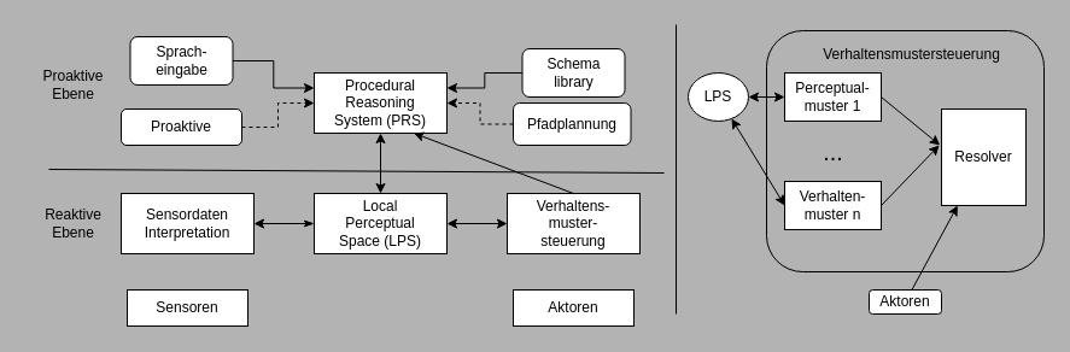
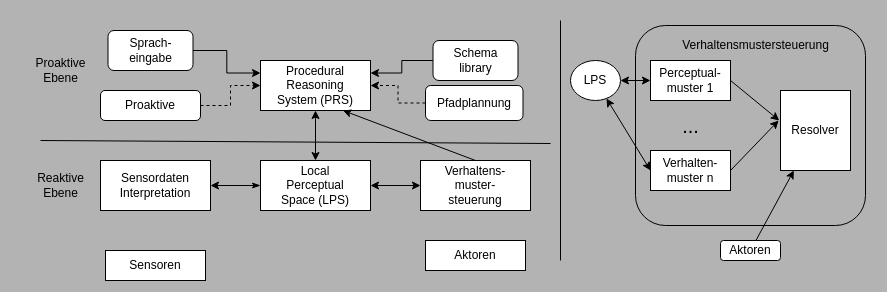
  <mxCell id="0" />
  <mxCell id="1" parent="0" />
  <mxCell id="2" value="&lt;div&gt;Sensordaten&lt;/div&gt;&lt;div&gt;Interpretation&lt;/div&gt;" style="rounded=0;whiteSpace=wrap;html=1;" vertex="1" parent="1"><mxGeometry x="100" y="160" width="110" height="50" as="geometry" /></mxCell>
  <mxCell id="3" style="edgeStyle=orthogonalEdgeStyle;rounded=0;orthogonalLoop=1;jettySize=auto;html=1;startArrow=classicThin;startFill=1;" edge="1" parent="1" source="5" target="2"><mxGeometry relative="1" as="geometry" /></mxCell>
  <mxCell id="4" style="edgeStyle=orthogonalEdgeStyle;rounded=0;orthogonalLoop=1;jettySize=auto;html=1;entryX=0.5;entryY=1;entryDx=0;entryDy=0;startArrow=classic;startFill=1;" edge="1" parent="1" source="5" target="6"><mxGeometry relative="1" as="geometry" /></mxCell>
  <mxCell id="5" value="Local&lt;br&gt;Perceptual&lt;br&gt;Space (LPS)" style="rounded=0;whiteSpace=wrap;html=1;" vertex="1" parent="1"><mxGeometry x="260" y="160" width="110" height="50" as="geometry" /></mxCell>
  <mxCell id="6" value="&lt;div&gt;Procedural&lt;/div&gt;&lt;div&gt;Reasoning&lt;br&gt;System (PRS)&lt;/div&gt;" style="rounded=0;whiteSpace=wrap;html=1;" vertex="1" parent="1"><mxGeometry x="260" y="60" width="110" height="50" as="geometry" /></mxCell>
  <mxCell id="7" style="edgeStyle=orthogonalEdgeStyle;rounded=0;orthogonalLoop=1;jettySize=auto;html=1;entryX=1;entryY=0.5;entryDx=0;entryDy=0;startArrow=classic;startFill=1;" edge="1" parent="1" source="9" target="5"><mxGeometry relative="1" as="geometry" /></mxCell>
  <mxCell id="8" style="rounded=0;orthogonalLoop=1;jettySize=auto;html=1;entryX=0.75;entryY=1;entryDx=0;entryDy=0;exitX=0.5;exitY=0;exitDx=0;exitDy=0;" edge="1" parent="1" source="9" target="6"><mxGeometry relative="1" as="geometry" /></mxCell>
  <mxCell id="9" value="&lt;div&gt;Verhaltens-&lt;/div&gt;&lt;div&gt;muster-&lt;/div&gt;&lt;div&gt;steuerung&lt;br&gt;&lt;/div&gt;" style="rounded=0;whiteSpace=wrap;html=1;" vertex="1" parent="1"><mxGeometry x="420" y="160" width="110" height="50" as="geometry" /></mxCell>
- <mxCell id="10" value="&lt;div&gt;Sensoren&lt;/div&gt;" style="rounded=0;whiteSpace=wrap;html=1;" vertex="1" parent="1"><mxGeometry x="105" y="240" width="100" height="30" as="geometry" /></mxCell>
+ <mxCell id="10" value="&lt;div&gt;Sensoren&lt;/div&gt;" style="rounded=0;whiteSpace=wrap;html=1;" vertex="1" parent="1"><mxGeometry x="105" y="250" width="100" height="30" as="geometry" /></mxCell>
  <mxCell id="11" value="&lt;div&gt;Aktoren&lt;/div&gt;" style="rounded=0;whiteSpace=wrap;html=1;" vertex="1" parent="1"><mxGeometry x="425" y="240" width="100" height="30" as="geometry" /></mxCell>
  <mxCell id="12" style="edgeStyle=orthogonalEdgeStyle;rounded=0;orthogonalLoop=1;jettySize=auto;html=1;entryX=1;entryY=0.25;entryDx=0;entryDy=0;" edge="1" parent="1" source="13" target="6"><mxGeometry relative="1" as="geometry" /></mxCell>
  <mxCell id="13" value="&lt;div&gt;Schema&lt;/div&gt;&lt;div&gt;library&lt;br&gt;&lt;/div&gt;" style="rounded=1;whiteSpace=wrap;html=1;" vertex="1" parent="1"><mxGeometry x="432.5" y="40" width="85" height="40" as="geometry" /></mxCell>
  <mxCell id="14" style="edgeStyle=orthogonalEdgeStyle;rounded=0;orthogonalLoop=1;jettySize=auto;html=1;entryX=0;entryY=0.25;entryDx=0;entryDy=0;" edge="1" parent="1" source="15" target="6"><mxGeometry relative="1" as="geometry" /></mxCell>
  <mxCell id="15" value="&lt;div&gt;Sprach-&lt;/div&gt;&lt;div&gt;eingabe&lt;br&gt;&lt;/div&gt;" style="rounded=1;whiteSpace=wrap;html=1;" vertex="1" parent="1"><mxGeometry x="107.5" y="30" width="85" height="40" as="geometry" /></mxCell>
  <mxCell id="16" style="edgeStyle=orthogonalEdgeStyle;rounded=0;orthogonalLoop=1;jettySize=auto;html=1;entryX=0;entryY=0.5;entryDx=0;entryDy=0;dashed=1;" edge="1" parent="1" source="17" target="6"><mxGeometry relative="1" as="geometry" /></mxCell>
  <mxCell id="17" value="Proaktive" style="rounded=1;whiteSpace=wrap;html=1;" vertex="1" parent="1"><mxGeometry x="100" y="90" width="100" height="30" as="geometry" /></mxCell>
  <mxCell id="18" style="edgeStyle=orthogonalEdgeStyle;rounded=0;orthogonalLoop=1;jettySize=auto;html=1;dashed=1;" edge="1" parent="1" source="19" target="6"><mxGeometry relative="1" as="geometry" /></mxCell>
  <mxCell id="19" value="&lt;div&gt;Pfadplannung&lt;/div&gt;" style="rounded=1;whiteSpace=wrap;html=1;" vertex="1" parent="1"><mxGeometry x="425" y="85" width="97.5" height="35" as="geometry" /></mxCell>
  <mxCell id="20" value="" style="endArrow=none;html=1;rounded=0;" edge="1" parent="1"><mxGeometry width="50" height="50" relative="1" as="geometry"><mxPoint x="40" y="140" as="sourcePoint" /><mxPoint x="550" y="143" as="targetPoint" /></mxGeometry></mxCell>
  <mxCell id="21" value="&lt;div&gt;Proaktive&lt;/div&gt;&lt;div&gt;Ebene&lt;/div&gt;" style="text;html=1;align=center;verticalAlign=middle;resizable=0;points=[];autosize=1;strokeColor=none;fillColor=none;" vertex="1" parent="1"><mxGeometry y="50" width="80" height="40" as="geometry" x="20" /></mxCell>
  <mxCell id="22" value="&lt;div&gt;Reaktive&lt;/div&gt;&lt;div&gt;Ebene&lt;br&gt;&lt;/div&gt;" style="text;html=1;align=center;verticalAlign=middle;resizable=0;points=[];autosize=1;strokeColor=none;fillColor=none;" vertex="1" parent="1"><mxGeometry y="165" width="80" height="40" as="geometry" x="20" /></mxCell>
  <mxCell id="23" style="edgeStyle=orthogonalEdgeStyle;rounded=0;orthogonalLoop=1;jettySize=auto;html=1;entryX=0;entryY=0.5;entryDx=0;entryDy=0;startArrow=classic;startFill=1;" edge="1" parent="1" source="25" target="27"><mxGeometry relative="1" as="geometry" /></mxCell>
  <mxCell id="24" style="rounded=0;orthogonalLoop=1;jettySize=auto;html=1;entryX=0;entryY=0.5;entryDx=0;entryDy=0;startArrow=classic;startFill=1;" edge="1" parent="1" source="25" target="29"><mxGeometry relative="1" as="geometry" /></mxCell>
  <mxCell id="25" value="&lt;div&gt;LPS&lt;/div&gt;" style="ellipse;whiteSpace=wrap;html=1;" vertex="1" parent="1"><mxGeometry x="570" y="60" width="50" height="40" as="geometry" /></mxCell>
  <mxCell id="26" style="rounded=0;orthogonalLoop=1;jettySize=auto;html=1;exitX=1;exitY=0.5;exitDx=0;exitDy=0;entryX=-0.018;entryY=0.375;entryDx=0;entryDy=0;entryPerimeter=0;startArrow=none;startFill=0;" edge="1" parent="1" source="27" target="31"><mxGeometry relative="1" as="geometry" /></mxCell>
  <mxCell id="27" value="&lt;div&gt;Perceptual-&lt;/div&gt;&lt;div&gt;muster 1&lt;br&gt;&lt;/div&gt;" style="whiteSpace=wrap;html=1;" vertex="1" parent="1"><mxGeometry x="650" y="60" width="80" height="40" as="geometry" /></mxCell>
  <mxCell id="28" style="rounded=0;orthogonalLoop=1;jettySize=auto;html=1;entryX=-0.027;entryY=0.375;entryDx=0;entryDy=0;exitX=1;exitY=0.5;exitDx=0;exitDy=0;entryPerimeter=0;startArrow=none;startFill=0;" edge="1" parent="1" source="29" target="31"><mxGeometry relative="1" as="geometry" /></mxCell>
  <mxCell id="29" value="&lt;div&gt;Verhalten-&lt;/div&gt;&lt;div&gt;muster n&lt;br&gt;&lt;/div&gt;" style="whiteSpace=wrap;html=1;" vertex="1" parent="1"><mxGeometry x="650" y="150" width="80" height="40" as="geometry" /></mxCell>
  <mxCell id="30" value="&lt;font style=&quot;font-size: 20px;&quot;&gt;...&lt;/font&gt;" style="text;html=1;align=center;verticalAlign=middle;resizable=0;points=[];autosize=1;strokeColor=none;fillColor=none;" vertex="1" parent="1"><mxGeometry x="670" y="105" width="40" height="40" as="geometry" /></mxCell>
  <mxCell id="31" value="Resolver" style="whiteSpace=wrap;html=1;" vertex="1" parent="1"><mxGeometry x="780" y="90" width="70" height="80" as="geometry" /></mxCell>
  <mxCell id="32" value="" style="endArrow=none;html=1;rounded=0;" edge="1" parent="1"><mxGeometry width="50" height="50" relative="1" as="geometry"><mxPoint x="560" y="260" as="sourcePoint" /><mxPoint x="560" y="20" as="targetPoint" /></mxGeometry></mxCell>
  <mxCell id="33" value="" style="rounded=1;whiteSpace=wrap;html=1;fillColor=none;" vertex="1" parent="1"><mxGeometry x="635" y="25" width="230" height="200" as="geometry" /></mxCell>
  <mxCell id="34" value="Verhaltensmustersteuerung" style="text;html=1;align=center;verticalAlign=middle;resizable=0;points=[];autosize=1;strokeColor=none;fillColor=none;" vertex="1" parent="1"><mxGeometry x="660" y="30" width="190" height="30" as="geometry" /></mxCell>
  <mxCell id="35" style="rounded=0;orthogonalLoop=1;jettySize=auto;html=1;" edge="1" parent="1" source="36" target="31"><mxGeometry relative="1" as="geometry" /></mxCell>
  <mxCell id="36" value="Aktoren" style="rounded=1;whiteSpace=wrap;html=1;" vertex="1" parent="1"><mxGeometry x="720" y="240" width="60" height="20" as="geometry" /></mxCell>
